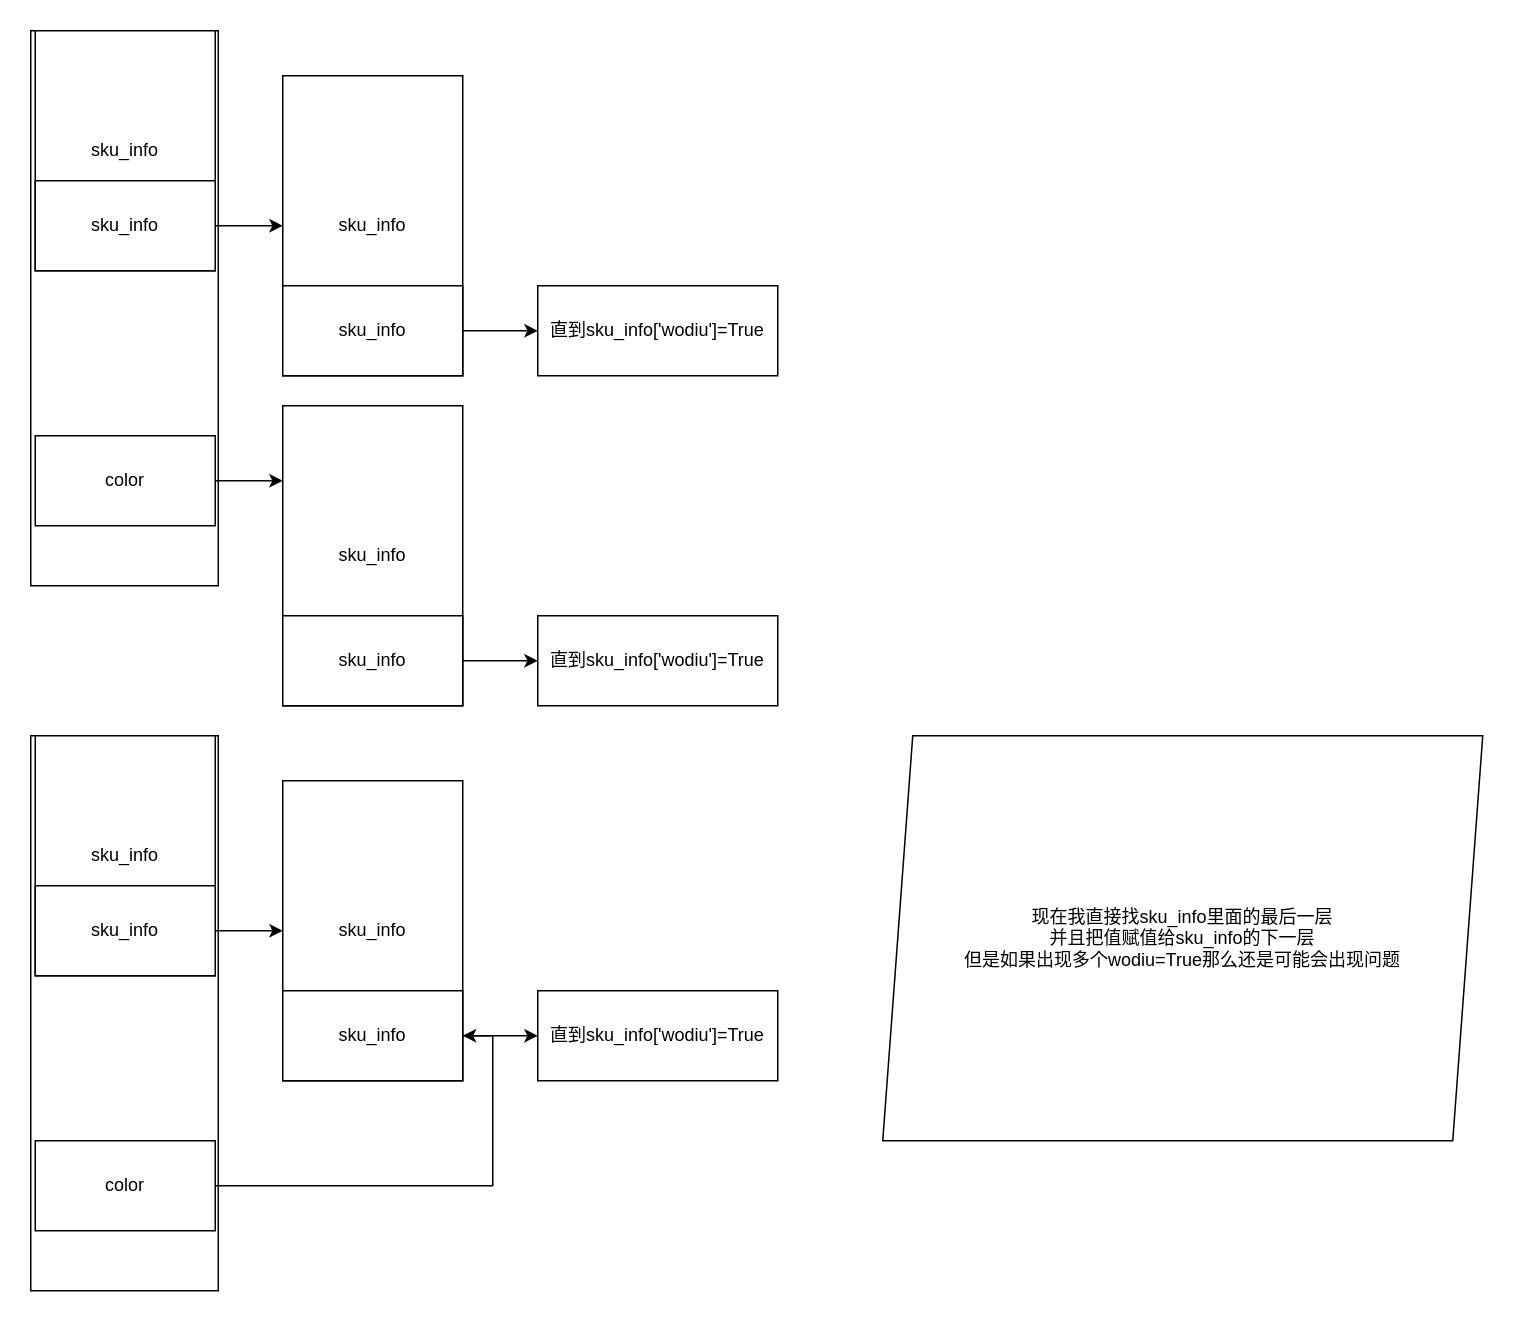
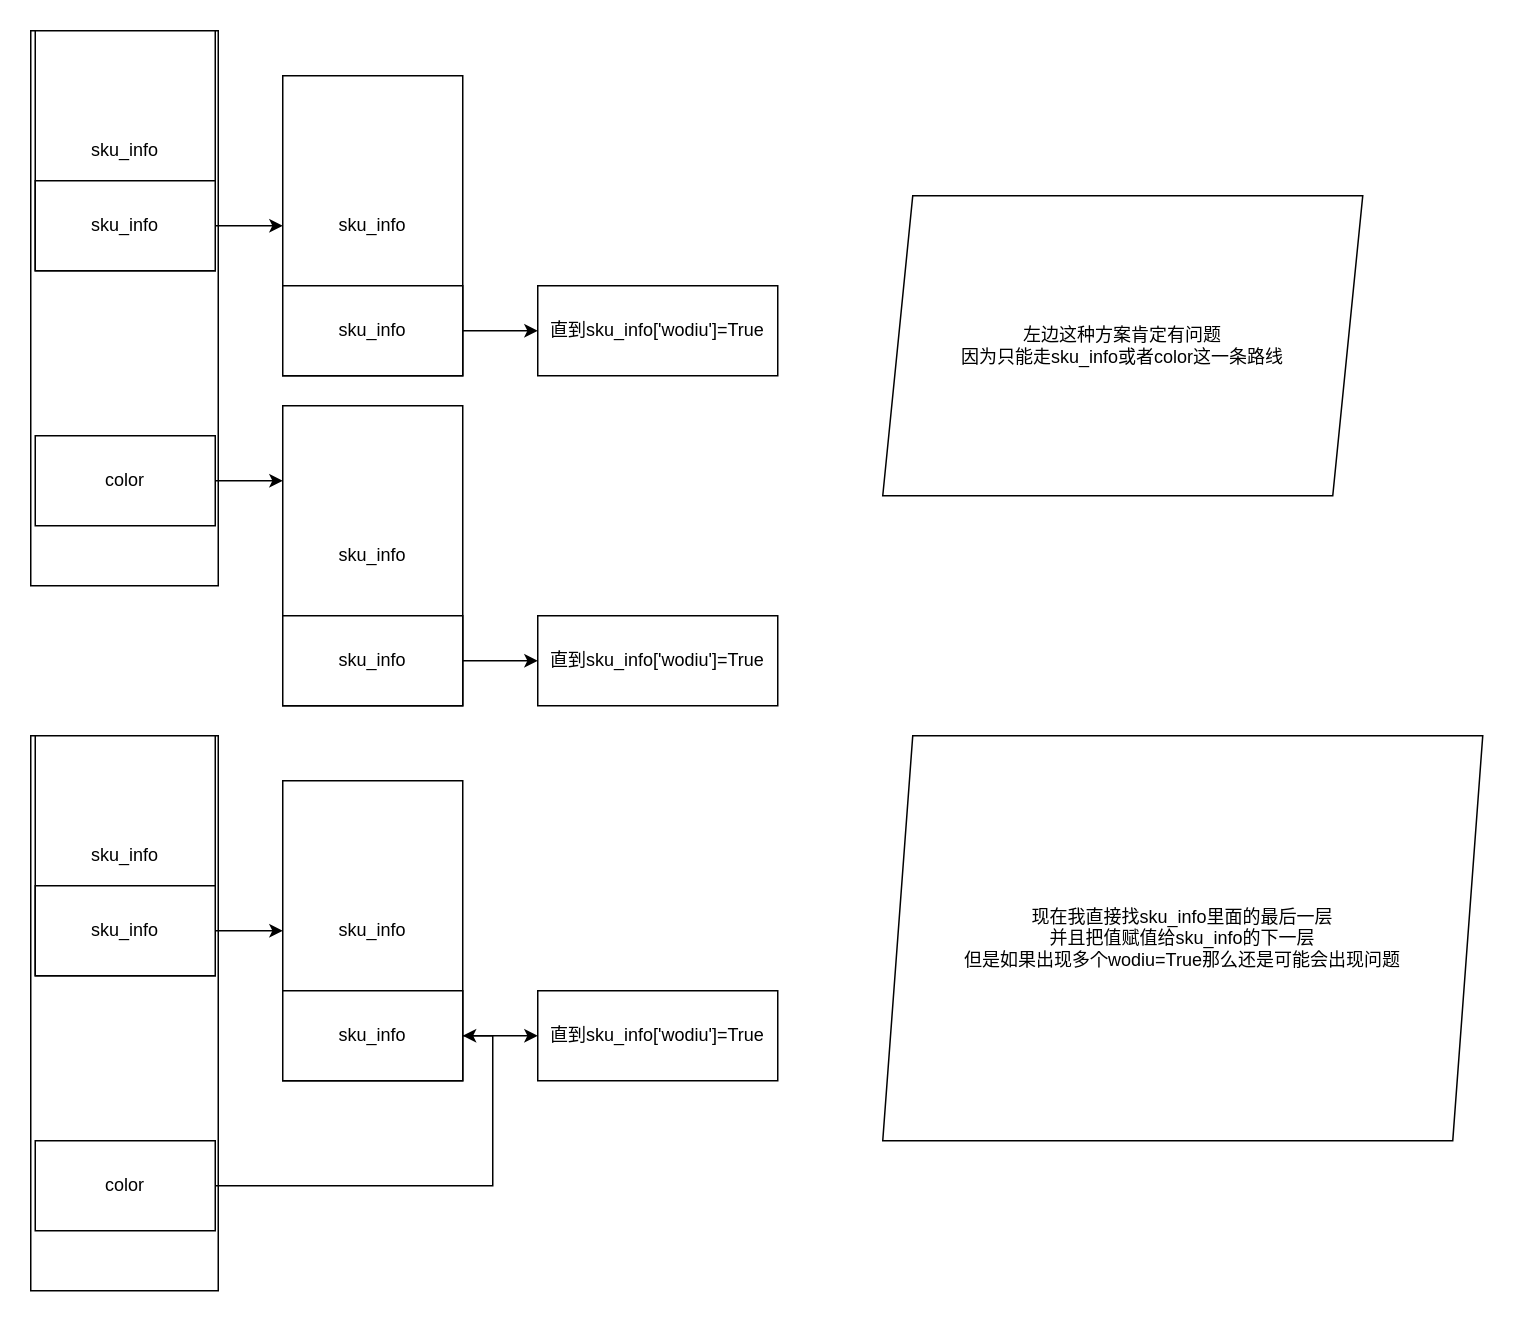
  <mxCell id="0" />
  <mxCell id="1" parent="0" />
  <mxCell id="2" value="" style="rounded=0;whiteSpace=wrap;html=1;" vertex="1" parent="1"><mxGeometry x="20" y="20" width="125" height="370" as="geometry" /></mxCell>
  <mxCell id="3" value="sku_info" style="rounded=0;whiteSpace=wrap;html=1;" vertex="1" parent="1"><mxGeometry x="23" y="20" width="120" height="160" as="geometry" /></mxCell>
  <mxCell id="4" value="" style="edgeStyle=orthogonalEdgeStyle;rounded=0;orthogonalLoop=1;jettySize=auto;html=1;" edge="1" parent="1" source="5" target="6"><mxGeometry relative="1" as="geometry" /></mxCell>
  <mxCell id="5" value="sku_info" style="rounded=0;whiteSpace=wrap;html=1;" vertex="1" parent="1"><mxGeometry x="23" y="120" width="120" height="60" as="geometry" /></mxCell>
  <mxCell id="6" value="sku_info" style="rounded=0;whiteSpace=wrap;html=1;" vertex="1" parent="1"><mxGeometry x="188" y="50" width="120" height="200" as="geometry" /></mxCell>
  <mxCell id="7" value="" style="edgeStyle=orthogonalEdgeStyle;rounded=0;orthogonalLoop=1;jettySize=auto;html=1;" edge="1" parent="1" source="8" target="9"><mxGeometry relative="1" as="geometry" /></mxCell>
  <mxCell id="8" value="sku_info" style="rounded=0;whiteSpace=wrap;html=1;" vertex="1" parent="1"><mxGeometry x="188" y="190" width="120" height="60" as="geometry" /></mxCell>
  <mxCell id="9" value="直到sku_info['wodiu']=True" style="rounded=0;whiteSpace=wrap;html=1;" vertex="1" parent="1"><mxGeometry x="358" y="190" width="160" height="60" as="geometry" /></mxCell>
  <mxCell id="10" value="" style="edgeStyle=orthogonalEdgeStyle;rounded=0;orthogonalLoop=1;jettySize=auto;html=1;" edge="1" parent="1" source="11"><mxGeometry relative="1" as="geometry"><mxPoint x="188" y="320" as="targetPoint" /></mxGeometry></mxCell>
  <mxCell id="11" value="color" style="rounded=0;whiteSpace=wrap;html=1;" vertex="1" parent="1"><mxGeometry x="23" y="290" width="120" height="60" as="geometry" /></mxCell>
  <mxCell id="12" value="sku_info" style="rounded=0;whiteSpace=wrap;html=1;" vertex="1" parent="1"><mxGeometry x="188" y="270" width="120" height="200" as="geometry" /></mxCell>
  <mxCell id="13" value="" style="edgeStyle=orthogonalEdgeStyle;rounded=0;orthogonalLoop=1;jettySize=auto;html=1;" edge="1" parent="1" source="14" target="15"><mxGeometry relative="1" as="geometry" /></mxCell>
  <mxCell id="14" value="sku_info" style="rounded=0;whiteSpace=wrap;html=1;" vertex="1" parent="1"><mxGeometry x="188" y="410" width="120" height="60" as="geometry" /></mxCell>
  <mxCell id="15" value="直到sku_info['wodiu']=True" style="rounded=0;whiteSpace=wrap;html=1;" vertex="1" parent="1"><mxGeometry x="358" y="410" width="160" height="60" as="geometry" /></mxCell>
+ <mxCell id="16" value="左边这种方案肯定有问题&lt;br&gt;因为只能走sku_info或者color这一条路线" style="shape=parallelogram;perimeter=parallelogramPerimeter;whiteSpace=wrap;html=1;fixedSize=1;" vertex="1" parent="1"><mxGeometry x="588" y="130" width="320" height="200" as="geometry" /></mxCell>
  <mxCell id="17" value="" style="rounded=0;whiteSpace=wrap;html=1;" vertex="1" parent="1"><mxGeometry x="20" y="490" width="125" height="370" as="geometry" /></mxCell>
  <mxCell id="18" value="sku_info" style="rounded=0;whiteSpace=wrap;html=1;" vertex="1" parent="1"><mxGeometry x="23" y="490" width="120" height="160" as="geometry" /></mxCell>
  <mxCell id="19" value="" style="edgeStyle=orthogonalEdgeStyle;rounded=0;orthogonalLoop=1;jettySize=auto;html=1;" edge="1" parent="1" source="20" target="21"><mxGeometry relative="1" as="geometry" /></mxCell>
  <mxCell id="20" value="sku_info" style="rounded=0;whiteSpace=wrap;html=1;" vertex="1" parent="1"><mxGeometry x="23" y="590" width="120" height="60" as="geometry" /></mxCell>
  <mxCell id="21" value="sku_info" style="rounded=0;whiteSpace=wrap;html=1;" vertex="1" parent="1"><mxGeometry x="188" y="520" width="120" height="200" as="geometry" /></mxCell>
  <mxCell id="22" value="" style="edgeStyle=orthogonalEdgeStyle;rounded=0;orthogonalLoop=1;jettySize=auto;html=1;" edge="1" parent="1" source="23" target="24"><mxGeometry relative="1" as="geometry" /></mxCell>
  <mxCell id="23" value="sku_info" style="rounded=0;whiteSpace=wrap;html=1;" vertex="1" parent="1"><mxGeometry x="188" y="660" width="120" height="60" as="geometry" /></mxCell>
  <mxCell id="24" value="直到sku_info['wodiu']=True" style="rounded=0;whiteSpace=wrap;html=1;" vertex="1" parent="1"><mxGeometry x="358" y="660" width="160" height="60" as="geometry" /></mxCell>
  <mxCell id="25" value="" style="edgeStyle=orthogonalEdgeStyle;rounded=0;orthogonalLoop=1;jettySize=auto;html=1;entryX=1;entryY=0.5;entryDx=0;entryDy=0;" edge="1" parent="1" source="26" target="23"><mxGeometry relative="1" as="geometry"><mxPoint x="188" y="790" as="targetPoint" /></mxGeometry></mxCell>
  <mxCell id="26" value="color" style="rounded=0;whiteSpace=wrap;html=1;" vertex="1" parent="1"><mxGeometry x="23" y="760" width="120" height="60" as="geometry" /></mxCell>
  <mxCell id="27" value="现在我直接找sku_info里面的最后一层&lt;br&gt;并且把值赋值给sku_info的下一层&lt;div&gt;但是如果出现多个wodiu=True那么还是可能会出现问题&lt;/div&gt;" style="shape=parallelogram;perimeter=parallelogramPerimeter;whiteSpace=wrap;html=1;fixedSize=1;" vertex="1" parent="1"><mxGeometry x="588" y="490" width="400" height="270" as="geometry" /></mxCell>
